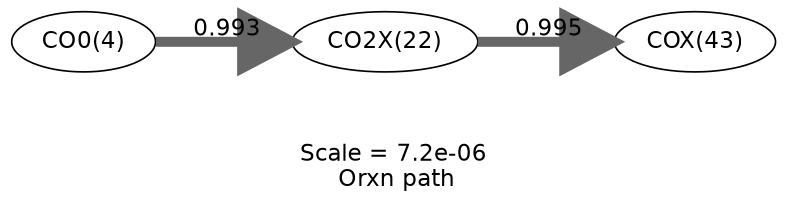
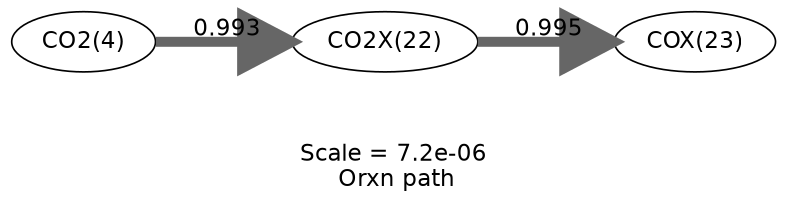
  digraph {
    fontname=Helvetica
    label="Scale = 7.2e-06\l Orxn path"
    rankdir=LR
    node [fontname=Helvetica]
    edge [arrowsize=3 color=gray40 fontname=Helvetica]
-   n1 [label="CO0(4)"]
+   n1 [label="CO2(4)"]
    n2 [label="CO2X(22)"]
-   n3 [label="COX(43)"]
+   n3 [label="COX(23)"]
    n1 -> n2 [label=" 0.993" penwidth=5.99]
    n2 -> n3 [label=" 0.995" penwidth=6]
  }
